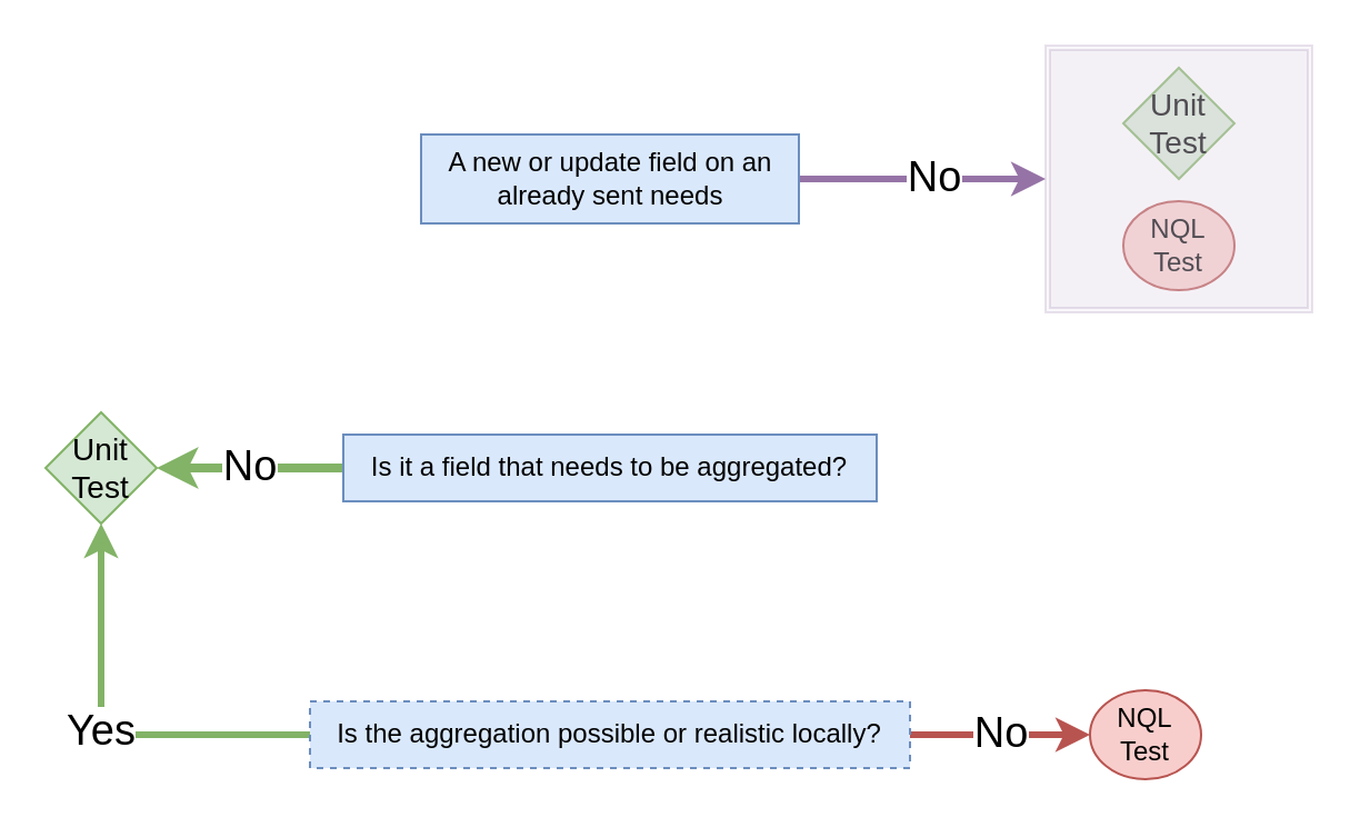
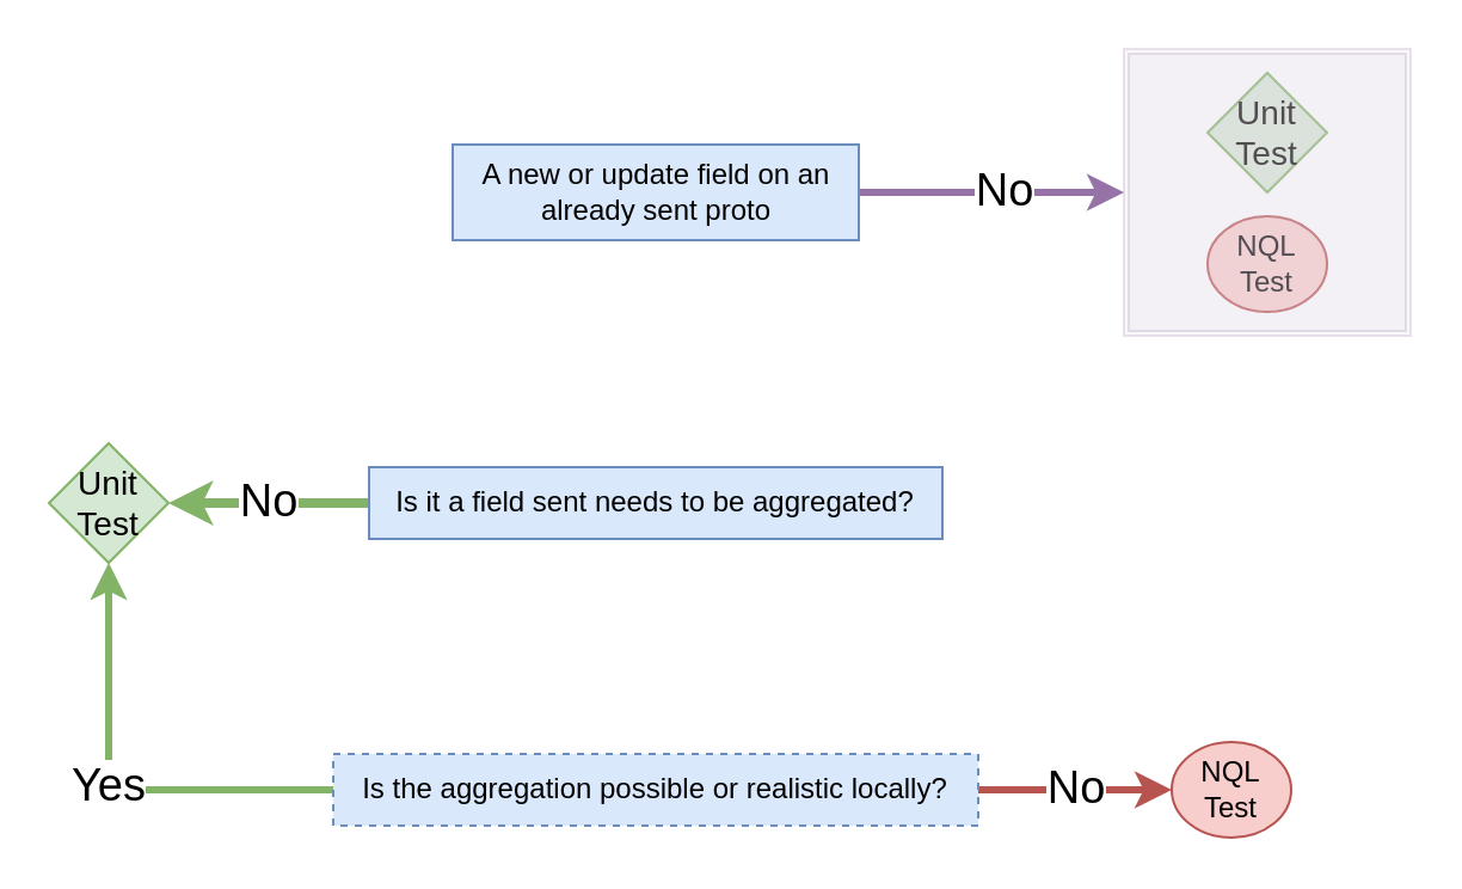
  <mxCell id="0" />
  <mxCell id="1" parent="0" />
  <mxCell id="2" value="No" style="edgeStyle=orthogonalEdgeStyle;rounded=0;orthogonalLoop=1;jettySize=auto;html=1;entryX=0;entryY=0.5;entryDx=0;entryDy=0;strokeWidth=3;fontSize=19;fillColor=#e1d5e7;strokeColor=#9673a6;" edge="1" parent="1" source="3" target="13"><mxGeometry x="0.099" relative="1" as="geometry"><mxPoint as="offset" /></mxGeometry></mxCell>
- <mxCell id="3" value="A new or update field on an&lt;div&gt;already sent needs&lt;/div&gt;" style="text;html=1;align=center;verticalAlign=middle;resizable=0;points=[];autosize=1;strokeColor=#6c8ebf;fillColor=#dae8fc;" vertex="1" parent="1"><mxGeometry x="189" y="60" width="170" height="40" as="geometry" /></mxCell>
+ <mxCell id="3" value="A new or update field on an&lt;div&gt;already sent proto&lt;/div&gt;" style="text;html=1;align=center;verticalAlign=middle;resizable=0;points=[];autosize=1;strokeColor=#6c8ebf;fillColor=#dae8fc;" vertex="1" parent="1"><mxGeometry x="189" y="60" width="170" height="40" as="geometry" /></mxCell>
  <mxCell id="4" value="No" style="edgeStyle=orthogonalEdgeStyle;rounded=0;orthogonalLoop=1;jettySize=auto;html=1;fillColor=#d5e8d4;strokeColor=#82b366;fontSize=19;strokeWidth=4;" edge="1" parent="1" source="5" target="6"><mxGeometry relative="1" as="geometry" /></mxCell>
- <mxCell id="5" value="Is it a field that needs to be aggregated?" style="whiteSpace=wrap;html=1;fillColor=#dae8fc;strokeColor=#6c8ebf;gradientColor=none;resizable=0;autosize=1;" vertex="1" parent="1"><mxGeometry x="154" y="195" width="240" height="30" as="geometry" /></mxCell>
+ <mxCell id="5" value="Is it a field sent needs to be aggregated?" style="whiteSpace=wrap;html=1;fillColor=#dae8fc;strokeColor=#6c8ebf;gradientColor=none;resizable=0;autosize=1;" vertex="1" parent="1"><mxGeometry x="154" y="195" width="240" height="30" as="geometry" /></mxCell>
  <mxCell id="6" value="&lt;font style=&quot;font-size: 14px;&quot;&gt;Unit&lt;/font&gt;&lt;div style=&quot;font-size: 14px;&quot;&gt;&lt;font style=&quot;font-size: 14px;&quot;&gt;Test&lt;/font&gt;&lt;/div&gt;" style="rhombus;whiteSpace=wrap;html=1;fillColor=#d5e8d4;strokeColor=#82b366;resizable=0;autosize=1;fontSize=14;" vertex="1" parent="1"><mxGeometry x="20" y="185" width="50" height="50" as="geometry" /></mxCell>
  <mxCell id="7" value="Yes" style="edgeStyle=orthogonalEdgeStyle;rounded=0;orthogonalLoop=1;jettySize=auto;html=1;entryX=0.5;entryY=1;entryDx=0;entryDy=0;strokeWidth=3;fillColor=#d5e8d4;strokeColor=#82b366;fontSize=19;" edge="1" parent="1" source="9" target="6"><mxGeometry relative="1" as="geometry" /></mxCell>
  <mxCell id="8" value="No" style="edgeStyle=orthogonalEdgeStyle;rounded=0;orthogonalLoop=1;jettySize=auto;html=1;strokeWidth=3;fillColor=#f8cecc;strokeColor=#b85450;fontSize=19;" edge="1" parent="1" source="9" target="10"><mxGeometry relative="1" as="geometry" /></mxCell>
  <mxCell id="9" value="Is the aggregation possible or realistic locally?" style="whiteSpace=wrap;html=1;fillColor=#dae8fc;strokeColor=#6c8ebf;gradientColor=none;resizable=0;autosize=1;dashed=1;" vertex="1" parent="1"><mxGeometry x="139" y="315" width="270" height="30" as="geometry" /></mxCell>
  <mxCell id="10" value="NQL&lt;div&gt;Test&lt;/div&gt;" style="ellipse;whiteSpace=wrap;html=1;fillColor=#f8cecc;strokeColor=#b85450;resizable=0;autosize=1;" vertex="1" parent="1"><mxGeometry x="490" y="310" width="50" height="40" as="geometry" /></mxCell>
  <mxCell id="11" value="NQL&lt;div&gt;Test&lt;/div&gt;" style="ellipse;whiteSpace=wrap;html=1;fillColor=#f8cecc;strokeColor=#b85450;resizable=0;autosize=1;" vertex="1" parent="1"><mxGeometry x="505" y="90" width="50" height="40" as="geometry" /></mxCell>
  <mxCell id="12" value="&lt;font style=&quot;font-size: 14px;&quot;&gt;Unit&lt;/font&gt;&lt;div style=&quot;font-size: 14px;&quot;&gt;&lt;font style=&quot;font-size: 14px;&quot;&gt;Test&lt;/font&gt;&lt;/div&gt;" style="rhombus;whiteSpace=wrap;html=1;fillColor=#d5e8d4;strokeColor=#82b366;resizable=0;autosize=1;fontSize=14;" vertex="1" parent="1"><mxGeometry x="505" y="30" width="50" height="50" as="geometry" /></mxCell>
  <mxCell id="13" value="" style="shape=ext;double=1;whiteSpace=wrap;html=1;aspect=fixed;opacity=20;fillColor=#e1d5e7;strokeColor=#9673a6;" vertex="1" parent="1"><mxGeometry x="470" y="20" width="120" height="120" as="geometry" /></mxCell>
